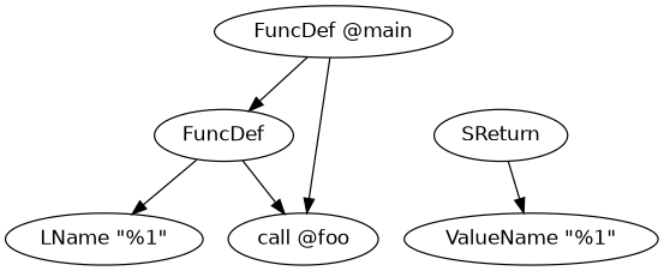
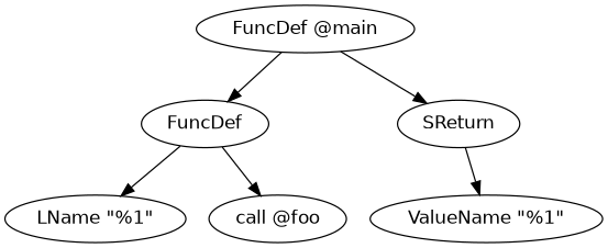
  digraph {
    fontname="DejaVu Sans"
    node [fontname="DejaVu Sans"]
    edge [fontname="DejaVu Sans"]
    n1 [label=FuncDef]
    "FuncDef @main"
    SReturn
    "LName \"%1\""
    "call @foo"
    "ValueName \"%1\""
    n1 -> "LName \"%1\""
    n1 -> "call @foo"
    "FuncDef @main" -> n1
-   "FuncDef @main" -> "call @foo"
+   "FuncDef @main" -> SReturn
    SReturn -> "ValueName \"%1\""
  }
